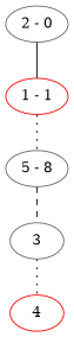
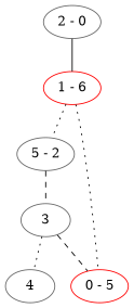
  graph {
    node [color=gray40]
    edge [style=dotted]
    n1 [label="2 - 0"]
-   n2 [color=red label="1 - 1"]
-   n3 [label="5 - 8"]
+   n2 [color=red label="1 - 6"]
+   n3 [label="5 - 2"]
+   n4 [color=red label="0 - 5"]
    3
-   4 [color=red]
+   4
    n1 -- n2 [style=solid]
    n2 -- n3
+   n2 -- n4
    n3 -- 3 [style=dashed]
+   3 -- n4 [style=dashed]
    3 -- 4
  }
